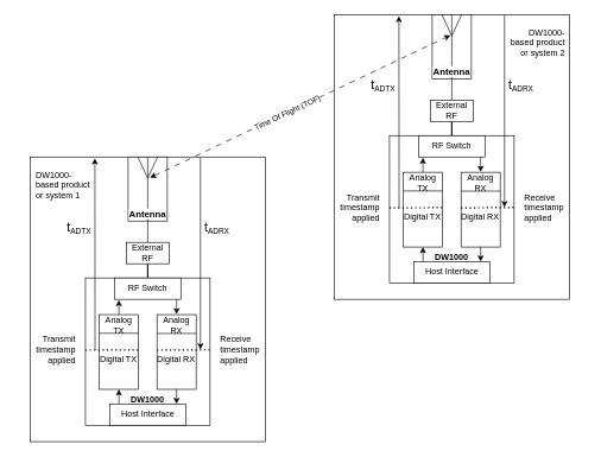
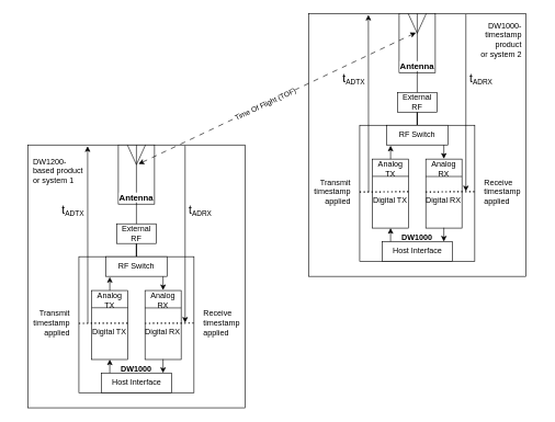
  <mxCell id="0" />
  <mxCell id="1" parent="0" />
  <mxCell id="2" value="" style="rounded=0;whiteSpace=wrap;html=1;" parent="1" vertex="1"><mxGeometry x="42" y="220" width="330" height="400" as="geometry" /></mxCell>
  <mxCell id="3" value="" style="rounded=0;whiteSpace=wrap;html=1;" parent="1" vertex="1"><mxGeometry x="179.5" y="220" width="55" height="90" as="geometry" /></mxCell>
  <mxCell id="4" value="" style="edgeStyle=orthogonalEdgeStyle;rounded=0;orthogonalLoop=1;jettySize=auto;html=1;endArrow=none;endFill=0;" parent="1" source="5" target="9" edge="1"><mxGeometry relative="1" as="geometry" /></mxCell>
  <mxCell id="5" value="" style="rounded=0;whiteSpace=wrap;html=1;" parent="1" vertex="1"><mxGeometry x="177" y="340" width="60" height="30" as="geometry" /></mxCell>
  <mxCell id="6" value="" style="rounded=0;whiteSpace=wrap;html=1;" parent="1" vertex="1"><mxGeometry x="119.5" y="390" width="175" height="207" as="geometry" /></mxCell>
  <mxCell id="7" value="" style="rounded=0;whiteSpace=wrap;html=1;" parent="1" vertex="1"><mxGeometry x="139" y="441.5" width="55" height="105" as="geometry" /></mxCell>
  <mxCell id="8" value="" style="rounded=0;whiteSpace=wrap;html=1;" parent="1" vertex="1"><mxGeometry x="220" y="441.5" width="55" height="105" as="geometry" /></mxCell>
  <mxCell id="9" value="" style="rounded=0;whiteSpace=wrap;html=1;" parent="1" vertex="1"><mxGeometry x="160.5" y="390" width="93" height="30" as="geometry" /></mxCell>
  <mxCell id="10" value="" style="rounded=0;whiteSpace=wrap;html=1;" parent="1" vertex="1"><mxGeometry x="153.75" y="567" width="106.5" height="30" as="geometry" /></mxCell>
  <mxCell id="11" value="" style="endArrow=none;html=1;rounded=0;entryX=0.5;entryY=0;entryDx=0;entryDy=0;" parent="1" target="3" edge="1"><mxGeometry width="50" height="50" relative="1" as="geometry"><mxPoint x="207" y="340" as="sourcePoint" /><mxPoint x="253.5" y="250" as="targetPoint" /></mxGeometry></mxCell>
  <mxCell id="12" value="" style="endArrow=none;html=1;rounded=0;entryX=0.75;entryY=0;entryDx=0;entryDy=0;" parent="1" target="3" edge="1"><mxGeometry width="50" height="50" relative="1" as="geometry"><mxPoint x="207" y="250" as="sourcePoint" /><mxPoint x="234.5" y="230" as="targetPoint" /></mxGeometry></mxCell>
  <mxCell id="13" value="" style="endArrow=none;html=1;rounded=0;entryX=0.25;entryY=0;entryDx=0;entryDy=0;" parent="1" target="3" edge="1"><mxGeometry width="50" height="50" relative="1" as="geometry"><mxPoint x="207" y="250" as="sourcePoint" /><mxPoint x="231" y="230" as="targetPoint" /></mxGeometry></mxCell>
  <mxCell id="14" value="" style="endArrow=classic;html=1;rounded=0;exitX=0.93;exitY=1;exitDx=0;exitDy=0;exitPerimeter=0;" parent="1" edge="1"><mxGeometry width="50" height="50" relative="1" as="geometry"><mxPoint x="247.47" y="420" as="sourcePoint" /><mxPoint x="247.48" y="441" as="targetPoint" /></mxGeometry></mxCell>
  <mxCell id="15" value="" style="endArrow=none;html=1;rounded=0;exitX=0.93;exitY=1;exitDx=0;exitDy=0;exitPerimeter=0;startArrow=classic;startFill=1;endFill=0;" parent="1" edge="1"><mxGeometry width="50" height="50" relative="1" as="geometry"><mxPoint x="166.49" y="421" as="sourcePoint" /><mxPoint x="166.49" y="441.5" as="targetPoint" /></mxGeometry></mxCell>
  <mxCell id="16" value="" style="endArrow=classic;html=1;rounded=0;exitX=0.93;exitY=1;exitDx=0;exitDy=0;exitPerimeter=0;" parent="1" edge="1"><mxGeometry width="50" height="50" relative="1" as="geometry"><mxPoint x="247.48" y="546" as="sourcePoint" /><mxPoint x="247.48" y="567" as="targetPoint" /></mxGeometry></mxCell>
  <mxCell id="17" value="" style="endArrow=none;html=1;rounded=0;exitX=0.93;exitY=1;exitDx=0;exitDy=0;exitPerimeter=0;startArrow=classic;startFill=1;endFill=0;" parent="1" edge="1"><mxGeometry width="50" height="50" relative="1" as="geometry"><mxPoint x="166.48" y="546.5" as="sourcePoint" /><mxPoint x="166.48" y="567" as="targetPoint" /></mxGeometry></mxCell>
  <mxCell id="18" value="&lt;span style=&quot;background-color: rgb(255, 255, 255); font-size: 13px;&quot;&gt;Antenna&lt;/span&gt;" style="text;html=1;align=center;verticalAlign=middle;whiteSpace=wrap;rounded=0;fontStyle=1;fontSize=13;" parent="1" vertex="1"><mxGeometry x="177" y="285" width="60" height="30" as="geometry" /></mxCell>
- <mxCell id="19" value="&lt;div align=&quot;left&quot;&gt;DW1000-&lt;br&gt;based product&lt;br&gt;or system 1&lt;/div&gt;" style="text;html=1;align=left;verticalAlign=middle;whiteSpace=wrap;rounded=0;" parent="1" vertex="1"><mxGeometry x="48" y="240" width="87.5" height="40" as="geometry" /></mxCell>
+ <mxCell id="19" value="&lt;div align=&quot;left&quot;&gt;DW1200-&lt;br&gt;based product&lt;br&gt;or system 1&lt;/div&gt;" style="text;html=1;align=left;verticalAlign=middle;whiteSpace=wrap;rounded=0;" parent="1" vertex="1"><mxGeometry x="48" y="240" width="87.5" height="40" as="geometry" /></mxCell>
  <mxCell id="20" value="External RF" style="text;html=1;align=center;verticalAlign=middle;whiteSpace=wrap;rounded=0;" parent="1" vertex="1"><mxGeometry x="177" y="340" width="60" height="30" as="geometry" /></mxCell>
  <mxCell id="21" value="RF Switch" style="text;html=1;align=center;verticalAlign=middle;whiteSpace=wrap;rounded=0;" parent="1" vertex="1"><mxGeometry x="177" y="390" width="60" height="30" as="geometry" /></mxCell>
  <mxCell id="22" value="" style="endArrow=none;html=1;rounded=0;exitX=0;exitY=0.25;exitDx=0;exitDy=0;entryX=1;entryY=0.25;entryDx=0;entryDy=0;" parent="1" source="7" target="7" edge="1"><mxGeometry width="50" height="50" relative="1" as="geometry"><mxPoint x="309" y="470" as="sourcePoint" /><mxPoint x="359" y="420" as="targetPoint" /></mxGeometry></mxCell>
  <mxCell id="23" value="" style="endArrow=none;html=1;rounded=0;exitX=0;exitY=0.25;exitDx=0;exitDy=0;entryX=1;entryY=0.25;entryDx=0;entryDy=0;" parent="1" edge="1"><mxGeometry width="50" height="50" relative="1" as="geometry"><mxPoint x="220" y="468" as="sourcePoint" /><mxPoint x="275" y="468" as="targetPoint" /></mxGeometry></mxCell>
  <mxCell id="24" value="Analog TX" style="text;html=1;align=center;verticalAlign=middle;whiteSpace=wrap;rounded=0;" parent="1" vertex="1"><mxGeometry x="140.25" y="440.5" width="52.5" height="30" as="geometry" /></mxCell>
  <mxCell id="25" value="Analog RX" style="text;html=1;align=center;verticalAlign=middle;whiteSpace=wrap;rounded=0;" parent="1" vertex="1"><mxGeometry x="221.25" y="440.5" width="52.5" height="30" as="geometry" /></mxCell>
  <mxCell id="26" value="Digital TX" style="text;html=1;align=center;verticalAlign=middle;whiteSpace=wrap;rounded=0;" parent="1" vertex="1"><mxGeometry x="135.5" y="490" width="60" height="30" as="geometry" /></mxCell>
  <mxCell id="27" value="Digital RX" style="text;html=1;align=center;verticalAlign=middle;whiteSpace=wrap;rounded=0;" parent="1" vertex="1"><mxGeometry x="216.5" y="490" width="60" height="30" as="geometry" /></mxCell>
  <mxCell id="28" value="&lt;b&gt;DW1000&lt;/b&gt;" style="text;html=1;align=center;verticalAlign=middle;whiteSpace=wrap;rounded=0;" parent="1" vertex="1"><mxGeometry x="176.5" y="546.5" width="60" height="30" as="geometry" /></mxCell>
  <mxCell id="29" value="&lt;div align=&quot;right&quot;&gt;Transmit timestamp applied&lt;/div&gt;" style="text;html=1;align=right;verticalAlign=middle;whiteSpace=wrap;rounded=0;" parent="1" vertex="1"><mxGeometry x="20" y="470.5" width="87.5" height="40" as="geometry" /></mxCell>
  <mxCell id="30" value="&lt;div align=&quot;left&quot;&gt;Receive timestamp applied&lt;/div&gt;" style="text;html=1;align=left;verticalAlign=middle;whiteSpace=wrap;rounded=0;" parent="1" vertex="1"><mxGeometry x="307" y="470.5" width="87.5" height="40" as="geometry" /></mxCell>
  <mxCell id="31" value="" style="endArrow=none;dashed=1;html=1;dashPattern=1 2;strokeWidth=2;rounded=0;entryX=0.986;entryY=0.039;entryDx=0;entryDy=0;entryPerimeter=0;" parent="1" target="26" edge="1"><mxGeometry width="50" height="50" relative="1" as="geometry"><mxPoint x="119.5" y="491.5" as="sourcePoint" /><mxPoint x="169.5" y="441.5" as="targetPoint" /></mxGeometry></mxCell>
  <mxCell id="32" value="" style="endArrow=none;dashed=1;html=1;dashPattern=1 2;strokeWidth=2;rounded=0;entryX=0.986;entryY=0.039;entryDx=0;entryDy=0;entryPerimeter=0;" parent="1" edge="1"><mxGeometry width="50" height="50" relative="1" as="geometry"><mxPoint x="220" y="491.5" as="sourcePoint" /><mxPoint x="295.5" y="491" as="targetPoint" /></mxGeometry></mxCell>
  <mxCell id="33" value="" style="endArrow=none;html=1;rounded=0;exitX=0.275;exitY=0.005;exitDx=0;exitDy=0;exitPerimeter=0;startArrow=classic;startFill=1;endFill=0;" parent="1" source="2" edge="1"><mxGeometry width="50" height="50" relative="1" as="geometry"><mxPoint x="133" y="471" as="sourcePoint" /><mxPoint x="133" y="491.5" as="targetPoint" /></mxGeometry></mxCell>
  <mxCell id="34" value="" style="endArrow=classic;html=1;rounded=0;exitX=0.275;exitY=0.005;exitDx=0;exitDy=0;exitPerimeter=0;startArrow=none;startFill=0;endFill=1;" parent="1" edge="1"><mxGeometry width="50" height="50" relative="1" as="geometry"><mxPoint x="281" y="221" as="sourcePoint" /><mxPoint x="281" y="490.5" as="targetPoint" /></mxGeometry></mxCell>
  <mxCell id="35" value="&lt;span&gt;&lt;font style=&quot;font-size: 17px;&quot;&gt;t&lt;/font&gt;&lt;font style=&quot;font-size: 13px;&quot;&gt;&lt;sub&gt;ADTX&lt;/sub&gt;&lt;/font&gt;&lt;/span&gt;" style="text;html=1;align=left;verticalAlign=middle;whiteSpace=wrap;rounded=0;fontStyle=0" parent="1" vertex="1"><mxGeometry x="92" y="300" width="87.5" height="40" as="geometry" /></mxCell>
  <mxCell id="36" value="&lt;span&gt;&lt;font style=&quot;font-size: 17px;&quot;&gt;t&lt;/font&gt;&lt;font style=&quot;font-size: 13px;&quot;&gt;&lt;sub&gt;ADRX&lt;/sub&gt;&lt;/font&gt;&lt;/span&gt;" style="text;html=1;align=left;verticalAlign=middle;whiteSpace=wrap;rounded=0;fontStyle=0" parent="1" vertex="1"><mxGeometry x="284.5" y="300" width="87.5" height="40" as="geometry" /></mxCell>
  <mxCell id="37" value="Host Interface" style="text;html=1;align=center;verticalAlign=middle;whiteSpace=wrap;rounded=0;" parent="1" vertex="1"><mxGeometry x="167" y="567" width="80.5" height="30" as="geometry" /></mxCell>
  <mxCell id="38" value="" style="rounded=0;whiteSpace=wrap;html=1;" parent="1" vertex="1"><mxGeometry x="469" y="20" width="330" height="400" as="geometry" /></mxCell>
  <mxCell id="39" value="" style="rounded=0;whiteSpace=wrap;html=1;" parent="1" vertex="1"><mxGeometry x="606.5" y="20" width="55" height="90" as="geometry" /></mxCell>
  <mxCell id="40" value="" style="edgeStyle=orthogonalEdgeStyle;rounded=0;orthogonalLoop=1;jettySize=auto;html=1;endArrow=none;endFill=0;" parent="1" source="41" target="45" edge="1"><mxGeometry relative="1" as="geometry" /></mxCell>
  <mxCell id="41" value="" style="rounded=0;whiteSpace=wrap;html=1;" parent="1" vertex="1"><mxGeometry x="604" y="140" width="60" height="30" as="geometry" /></mxCell>
  <mxCell id="42" value="" style="rounded=0;whiteSpace=wrap;html=1;" parent="1" vertex="1"><mxGeometry x="546.5" y="190" width="175" height="207" as="geometry" /></mxCell>
  <mxCell id="43" value="" style="rounded=0;whiteSpace=wrap;html=1;" parent="1" vertex="1"><mxGeometry x="566" y="241.5" width="55" height="105" as="geometry" /></mxCell>
  <mxCell id="44" value="" style="rounded=0;whiteSpace=wrap;html=1;" parent="1" vertex="1"><mxGeometry x="647" y="241.5" width="55" height="105" as="geometry" /></mxCell>
  <mxCell id="45" value="" style="rounded=0;whiteSpace=wrap;html=1;" parent="1" vertex="1"><mxGeometry x="587.5" y="190" width="93" height="30" as="geometry" /></mxCell>
  <mxCell id="46" value="" style="rounded=0;whiteSpace=wrap;html=1;" parent="1" vertex="1"><mxGeometry x="580.75" y="367" width="106.5" height="30" as="geometry" /></mxCell>
  <mxCell id="47" value="" style="endArrow=none;html=1;rounded=0;entryX=0.5;entryY=0;entryDx=0;entryDy=0;" parent="1" target="39" edge="1"><mxGeometry width="50" height="50" relative="1" as="geometry"><mxPoint x="634" y="140" as="sourcePoint" /><mxPoint x="680.5" y="50" as="targetPoint" /></mxGeometry></mxCell>
  <mxCell id="48" value="" style="endArrow=none;html=1;rounded=0;entryX=0.75;entryY=0;entryDx=0;entryDy=0;" parent="1" target="39" edge="1"><mxGeometry width="50" height="50" relative="1" as="geometry"><mxPoint x="634" y="50" as="sourcePoint" /><mxPoint x="661.5" y="30" as="targetPoint" /></mxGeometry></mxCell>
  <mxCell id="49" value="" style="endArrow=none;html=1;rounded=0;entryX=0.25;entryY=0;entryDx=0;entryDy=0;" parent="1" target="39" edge="1"><mxGeometry width="50" height="50" relative="1" as="geometry"><mxPoint x="634" y="50" as="sourcePoint" /><mxPoint x="658" y="30" as="targetPoint" /></mxGeometry></mxCell>
  <mxCell id="50" value="" style="endArrow=classic;html=1;rounded=0;exitX=0.93;exitY=1;exitDx=0;exitDy=0;exitPerimeter=0;" parent="1" edge="1"><mxGeometry width="50" height="50" relative="1" as="geometry"><mxPoint x="674.47" y="220" as="sourcePoint" /><mxPoint x="674.48" y="241" as="targetPoint" /></mxGeometry></mxCell>
  <mxCell id="51" value="" style="endArrow=none;html=1;rounded=0;exitX=0.93;exitY=1;exitDx=0;exitDy=0;exitPerimeter=0;startArrow=classic;startFill=1;endFill=0;" parent="1" edge="1"><mxGeometry width="50" height="50" relative="1" as="geometry"><mxPoint x="593.49" y="221" as="sourcePoint" /><mxPoint x="593.49" y="241.5" as="targetPoint" /></mxGeometry></mxCell>
  <mxCell id="52" value="" style="endArrow=classic;html=1;rounded=0;exitX=0.93;exitY=1;exitDx=0;exitDy=0;exitPerimeter=0;" parent="1" edge="1"><mxGeometry width="50" height="50" relative="1" as="geometry"><mxPoint x="674.48" y="346" as="sourcePoint" /><mxPoint x="674.48" y="367" as="targetPoint" /></mxGeometry></mxCell>
  <mxCell id="53" value="" style="endArrow=none;html=1;rounded=0;exitX=0.93;exitY=1;exitDx=0;exitDy=0;exitPerimeter=0;startArrow=classic;startFill=1;endFill=0;" parent="1" edge="1"><mxGeometry width="50" height="50" relative="1" as="geometry"><mxPoint x="593.48" y="346.5" as="sourcePoint" /><mxPoint x="593.48" y="367" as="targetPoint" /></mxGeometry></mxCell>
  <mxCell id="54" value="&lt;span style=&quot;background-color: rgb(255, 255, 255); font-size: 13px;&quot;&gt;Antenna&lt;/span&gt;" style="text;html=1;align=center;verticalAlign=middle;whiteSpace=wrap;rounded=0;fontStyle=1;fontSize=13;" parent="1" vertex="1"><mxGeometry x="604" y="85" width="60" height="30" as="geometry" /></mxCell>
- <mxCell id="55" value="&lt;div align=&quot;right&quot;&gt;DW1000-&lt;br&gt;based product&lt;br&gt;or system 2&lt;br&gt;&lt;/div&gt;" style="text;html=1;align=right;verticalAlign=middle;whiteSpace=wrap;rounded=0;" parent="1" vertex="1"><mxGeometry x="706.5" y="40" width="87.5" height="40" as="geometry" /></mxCell>
+ <mxCell id="55" value="&lt;div align=&quot;right&quot;&gt;DW1000-&lt;br&gt;timestamp product&lt;br&gt;or system 2&lt;br&gt;&lt;/div&gt;" style="text;html=1;align=right;verticalAlign=middle;whiteSpace=wrap;rounded=0;" parent="1" vertex="1"><mxGeometry x="706.5" y="40" width="87.5" height="40" as="geometry" /></mxCell>
  <mxCell id="56" value="External RF" style="text;html=1;align=center;verticalAlign=middle;whiteSpace=wrap;rounded=0;" parent="1" vertex="1"><mxGeometry x="604" y="140" width="60" height="30" as="geometry" /></mxCell>
  <mxCell id="57" value="RF Switch" style="text;html=1;align=center;verticalAlign=middle;whiteSpace=wrap;rounded=0;" parent="1" vertex="1"><mxGeometry x="604" y="190" width="60" height="30" as="geometry" /></mxCell>
  <mxCell id="58" value="" style="endArrow=none;html=1;rounded=0;exitX=0;exitY=0.25;exitDx=0;exitDy=0;entryX=1;entryY=0.25;entryDx=0;entryDy=0;" parent="1" source="43" target="43" edge="1"><mxGeometry width="50" height="50" relative="1" as="geometry"><mxPoint x="736" y="270" as="sourcePoint" /><mxPoint x="786" y="220" as="targetPoint" /></mxGeometry></mxCell>
  <mxCell id="59" value="" style="endArrow=none;html=1;rounded=0;exitX=0;exitY=0.25;exitDx=0;exitDy=0;entryX=1;entryY=0.25;entryDx=0;entryDy=0;" parent="1" edge="1"><mxGeometry width="50" height="50" relative="1" as="geometry"><mxPoint x="647" y="268" as="sourcePoint" /><mxPoint x="702" y="268" as="targetPoint" /></mxGeometry></mxCell>
  <mxCell id="60" value="Analog TX" style="text;html=1;align=center;verticalAlign=middle;whiteSpace=wrap;rounded=0;" parent="1" vertex="1"><mxGeometry x="567.25" y="240.5" width="52.5" height="30" as="geometry" /></mxCell>
  <mxCell id="61" value="Analog RX" style="text;html=1;align=center;verticalAlign=middle;whiteSpace=wrap;rounded=0;" parent="1" vertex="1"><mxGeometry x="648.25" y="240.5" width="52.5" height="30" as="geometry" /></mxCell>
  <mxCell id="62" value="Digital TX" style="text;html=1;align=center;verticalAlign=middle;whiteSpace=wrap;rounded=0;" parent="1" vertex="1"><mxGeometry x="562.5" y="290" width="60" height="30" as="geometry" /></mxCell>
  <mxCell id="63" value="Digital RX" style="text;html=1;align=center;verticalAlign=middle;whiteSpace=wrap;rounded=0;" parent="1" vertex="1"><mxGeometry x="643.5" y="290" width="60" height="30" as="geometry" /></mxCell>
  <mxCell id="64" value="&lt;b&gt;DW1000&lt;/b&gt;" style="text;html=1;align=center;verticalAlign=middle;whiteSpace=wrap;rounded=0;" parent="1" vertex="1"><mxGeometry x="603.5" y="346.5" width="60" height="30" as="geometry" /></mxCell>
  <mxCell id="65" value="&lt;div align=&quot;right&quot;&gt;Transmit timestamp applied&lt;/div&gt;" style="text;html=1;align=right;verticalAlign=middle;whiteSpace=wrap;rounded=0;" parent="1" vertex="1"><mxGeometry x="447" y="270.5" width="87.5" height="40" as="geometry" /></mxCell>
  <mxCell id="66" value="&lt;div align=&quot;left&quot;&gt;Receive timestamp applied&lt;/div&gt;" style="text;html=1;align=left;verticalAlign=middle;whiteSpace=wrap;rounded=0;" parent="1" vertex="1"><mxGeometry x="734" y="270.5" width="87.5" height="40" as="geometry" /></mxCell>
  <mxCell id="67" value="" style="endArrow=none;dashed=1;html=1;dashPattern=1 2;strokeWidth=2;rounded=0;entryX=0.986;entryY=0.039;entryDx=0;entryDy=0;entryPerimeter=0;" parent="1" target="62" edge="1"><mxGeometry width="50" height="50" relative="1" as="geometry"><mxPoint x="546.5" y="291.5" as="sourcePoint" /><mxPoint x="596.5" y="241.5" as="targetPoint" /></mxGeometry></mxCell>
  <mxCell id="68" value="" style="endArrow=none;dashed=1;html=1;dashPattern=1 2;strokeWidth=2;rounded=0;entryX=0.986;entryY=0.039;entryDx=0;entryDy=0;entryPerimeter=0;" parent="1" edge="1"><mxGeometry width="50" height="50" relative="1" as="geometry"><mxPoint x="647" y="291.5" as="sourcePoint" /><mxPoint x="722.5" y="291" as="targetPoint" /></mxGeometry></mxCell>
  <mxCell id="69" value="" style="endArrow=none;html=1;rounded=0;exitX=0.275;exitY=0.005;exitDx=0;exitDy=0;exitPerimeter=0;startArrow=classic;startFill=1;endFill=0;" parent="1" source="38" edge="1"><mxGeometry width="50" height="50" relative="1" as="geometry"><mxPoint x="560" y="271" as="sourcePoint" /><mxPoint x="560" y="291.5" as="targetPoint" /></mxGeometry></mxCell>
  <mxCell id="70" value="" style="endArrow=classic;html=1;rounded=0;exitX=0.275;exitY=0.005;exitDx=0;exitDy=0;exitPerimeter=0;startArrow=none;startFill=0;endFill=1;" parent="1" edge="1"><mxGeometry width="50" height="50" relative="1" as="geometry"><mxPoint x="708" y="21" as="sourcePoint" /><mxPoint x="708" y="290.5" as="targetPoint" /></mxGeometry></mxCell>
  <mxCell id="71" value="&lt;span&gt;&lt;font style=&quot;font-size: 17px;&quot;&gt;t&lt;/font&gt;&lt;font style=&quot;font-size: 13px;&quot;&gt;&lt;sub&gt;ADTX&lt;/sub&gt;&lt;/font&gt;&lt;/span&gt;" style="text;html=1;align=left;verticalAlign=middle;whiteSpace=wrap;rounded=0;fontStyle=0" parent="1" vertex="1"><mxGeometry x="519" y="100" width="87.5" height="40" as="geometry" /></mxCell>
  <mxCell id="72" value="&lt;span&gt;&lt;font style=&quot;font-size: 17px;&quot;&gt;t&lt;/font&gt;&lt;font style=&quot;font-size: 13px;&quot;&gt;&lt;sub&gt;ADRX&lt;/sub&gt;&lt;/font&gt;&lt;/span&gt;" style="text;html=1;align=left;verticalAlign=middle;whiteSpace=wrap;rounded=0;fontStyle=0" parent="1" vertex="1"><mxGeometry x="711.5" y="100" width="87.5" height="40" as="geometry" /></mxCell>
  <mxCell id="73" value="Host Interface" style="text;html=1;align=center;verticalAlign=middle;whiteSpace=wrap;rounded=0;" parent="1" vertex="1"><mxGeometry x="594" y="367" width="80.5" height="30" as="geometry" /></mxCell>
  <mxCell id="74" value="" style="endArrow=classic;html=1;strokeWidth=1;rounded=0;startArrow=classic;startFill=1;endFill=1;dashed=1;dashPattern=8 8;" parent="1" edge="1"><mxGeometry width="50" height="50" relative="1" as="geometry"><mxPoint x="210.25" y="249" as="sourcePoint" /><mxPoint x="632" y="49" as="targetPoint" /></mxGeometry></mxCell>
  <mxCell id="75" value="Time Of Flight (TOF)" style="edgeLabel;html=1;align=center;verticalAlign=middle;resizable=0;points=[];rotation=-25;" parent="74" vertex="1" connectable="0"><mxGeometry x="-0.087" relative="1" as="geometry"><mxPoint as="offset" /></mxGeometry></mxCell>
